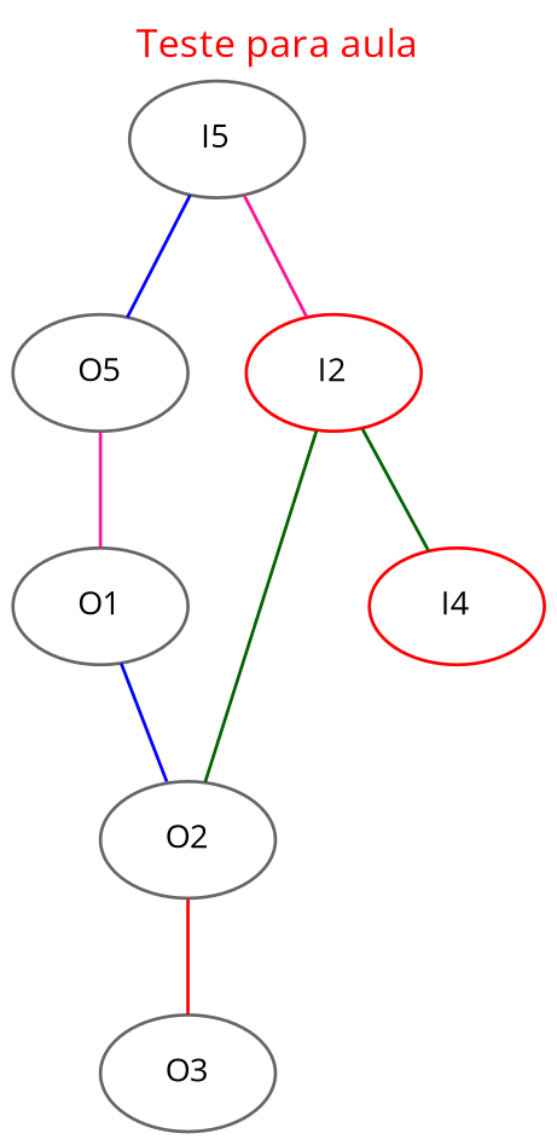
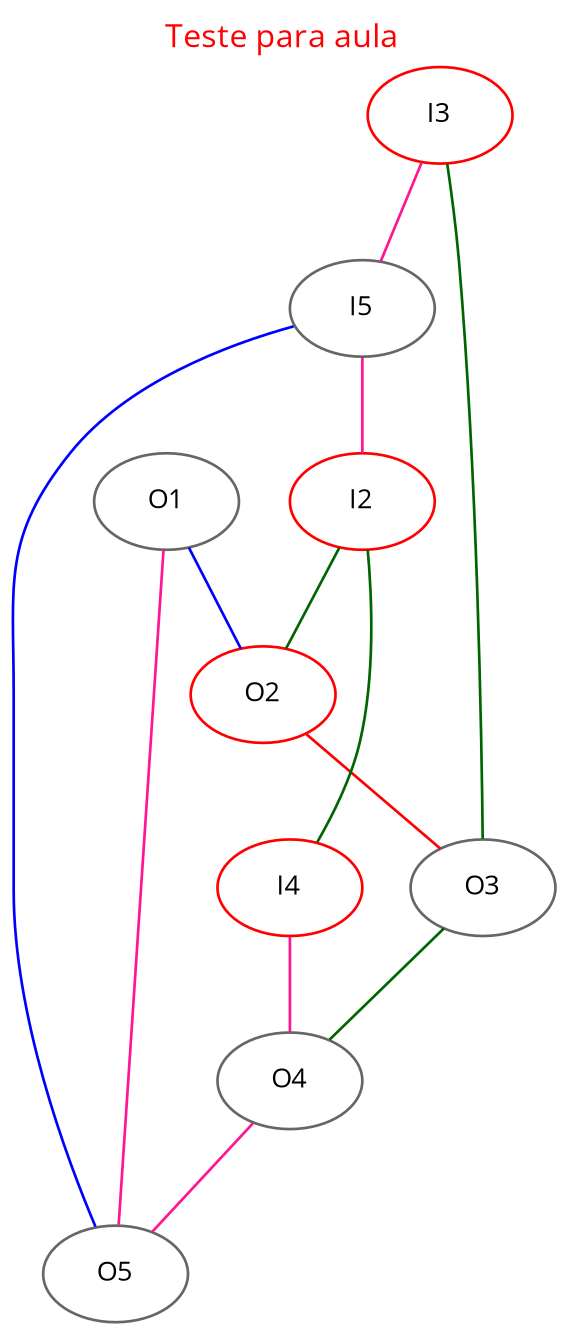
  graph {
    fontcolor=red
    fontname="Open Sans"
    fontsize=12
    label="Teste para aula"
    labelloc=t
    node [color=gray40 fontname="Open Sans" fontsize=10]
    edge [color=deeppink fontname="Open Sans"]
    O1
-   O2
+   O2 [color=red]
    O3
+   O4
    O5
+   I3 [color=red]
    I5
    I2 [color=red]
    I4 [color=red]
    O1 -- O2 [color=blue]
    O2 -- O3 [color=red]
+   O3 -- O4 [color=darkgreen]
+   O4 -- O5
    O5 -- O1
+   I3 -- O3 [color=darkgreen]
+   I3 -- I5
    I5 -- O5 [color=blue]
    I5 -- I2
    I2 -- O2 [color=darkgreen]
    I2 -- I4 [color=darkgreen]
+   I4 -- O4
  }
